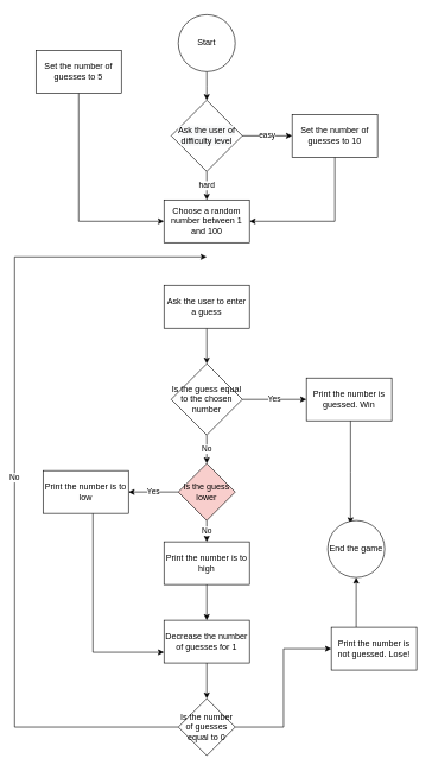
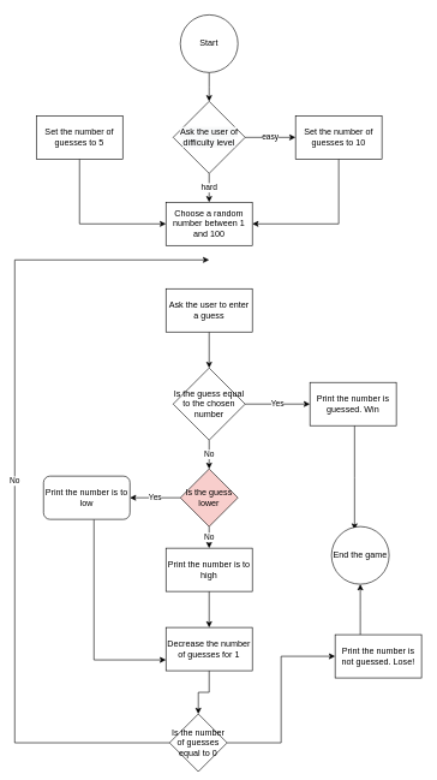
  <mxCell id="0" />
  <mxCell id="1" parent="0" />
  <mxCell id="2" value="" style="edgeStyle=orthogonalEdgeStyle;rounded=0;orthogonalLoop=1;jettySize=auto;html=1;" edge="1" parent="1" source="3"><mxGeometry relative="1" as="geometry"><mxPoint x="290" y="140" as="targetPoint" /></mxGeometry></mxCell>
  <mxCell id="3" value="Start" style="ellipse;whiteSpace=wrap;html=1;aspect=fixed;" vertex="1" parent="1"><mxGeometry x="250" y="20" width="80" height="80" as="geometry" /></mxCell>
  <mxCell id="4" value="hard" style="edgeStyle=orthogonalEdgeStyle;rounded=0;orthogonalLoop=1;jettySize=auto;html=1;" edge="1" parent="1" source="6" target="11"><mxGeometry relative="1" as="geometry" /></mxCell>
  <mxCell id="5" value="easy" style="edgeStyle=orthogonalEdgeStyle;rounded=0;orthogonalLoop=1;jettySize=auto;html=1;" edge="1" parent="1" source="6" target="10"><mxGeometry relative="1" as="geometry" /></mxCell>
  <mxCell id="6" value="&#10;&#10;&lt;span style=&quot;color: rgb(0, 0, 0); font-family: helvetica; font-size: 12px; font-style: normal; font-weight: 400; letter-spacing: normal; text-align: center; text-indent: 0px; text-transform: none; word-spacing: 0px; background-color: rgb(248, 249, 250); display: inline; float: none;&quot;&gt;Ask the user of difficulty level&lt;/span&gt;&#10;&#10;" style="rhombus;whiteSpace=wrap;html=1;" vertex="1" parent="1"><mxGeometry x="240" y="140" width="100" height="100" as="geometry" /></mxCell>
  <mxCell id="7" style="edgeStyle=orthogonalEdgeStyle;rounded=0;orthogonalLoop=1;jettySize=auto;html=1;entryX=0;entryY=0.5;entryDx=0;entryDy=0;" edge="1" parent="1" source="8" target="11"><mxGeometry relative="1" as="geometry"><mxPoint x="120" y="350" as="targetPoint" /><Array as="points"><mxPoint x="110" y="310" /></Array></mxGeometry></mxCell>
- <mxCell id="8" value="Set the number of guesses to 5" style="whiteSpace=wrap;html=1;" vertex="1" parent="1"><mxGeometry x="50" y="70" width="120" height="60" as="geometry" /></mxCell>
+ <mxCell id="8" value="Set the number of guesses to 5" style="whiteSpace=wrap;html=1;" vertex="1" parent="1"><mxGeometry x="50" y="160" width="120" height="60" as="geometry" /></mxCell>
  <mxCell id="9" style="edgeStyle=orthogonalEdgeStyle;rounded=0;orthogonalLoop=1;jettySize=auto;html=1;entryX=1;entryY=0.5;entryDx=0;entryDy=0;" edge="1" parent="1" source="10" target="11"><mxGeometry relative="1" as="geometry"><Array as="points"><mxPoint x="470" y="310" /></Array></mxGeometry></mxCell>
  <mxCell id="10" value="Set the number of guesses to 10" style="whiteSpace=wrap;html=1;" vertex="1" parent="1"><mxGeometry x="410" y="160" width="120" height="60" as="geometry" /></mxCell>
  <mxCell id="11" value="Choose a random number between 1 and 100" style="rounded=0;whiteSpace=wrap;html=1;" vertex="1" parent="1"><mxGeometry x="230" y="280" width="120" height="60" as="geometry" /></mxCell>
  <mxCell id="12" value="" style="edgeStyle=orthogonalEdgeStyle;rounded=0;orthogonalLoop=1;jettySize=auto;html=1;" edge="1" parent="1" source="13" target="16"><mxGeometry relative="1" as="geometry" /></mxCell>
  <mxCell id="13" value="Ask the user to enter a guess" style="whiteSpace=wrap;html=1;rounded=0;" vertex="1" parent="1"><mxGeometry x="230" y="400" width="120" height="60" as="geometry" /></mxCell>
  <mxCell id="14" value="Yes" style="edgeStyle=orthogonalEdgeStyle;rounded=0;orthogonalLoop=1;jettySize=auto;html=1;" edge="1" parent="1" source="16" target="18"><mxGeometry relative="1" as="geometry" /></mxCell>
  <mxCell id="15" value="No" style="edgeStyle=orthogonalEdgeStyle;rounded=0;orthogonalLoop=1;jettySize=auto;html=1;" edge="1" parent="1" source="16" target="21"><mxGeometry relative="1" as="geometry" /></mxCell>
  <mxCell id="16" value="Is the guess equal to the chosen number" style="rhombus;whiteSpace=wrap;html=1;rounded=0;" vertex="1" parent="1"><mxGeometry x="240" y="510" width="100" height="100" as="geometry" /></mxCell>
  <mxCell id="17" style="edgeStyle=elbowEdgeStyle;rounded=0;orthogonalLoop=1;jettySize=auto;html=1;entryX=0.4;entryY=0.053;entryDx=0;entryDy=0;entryPerimeter=0;" edge="1" parent="1" source="18" target="33"><mxGeometry relative="1" as="geometry" /></mxCell>
  <mxCell id="18" value="Print the number is guessed. Win" style="whiteSpace=wrap;html=1;rounded=0;" vertex="1" parent="1"><mxGeometry x="430" y="530" width="120" height="60" as="geometry" /></mxCell>
  <mxCell id="19" value="Yes" style="edgeStyle=orthogonalEdgeStyle;rounded=0;orthogonalLoop=1;jettySize=auto;html=1;" edge="1" parent="1" source="21" target="23"><mxGeometry relative="1" as="geometry" /></mxCell>
  <mxCell id="20" value="No" style="edgeStyle=orthogonalEdgeStyle;rounded=0;orthogonalLoop=1;jettySize=auto;html=1;" edge="1" parent="1" source="21" target="25"><mxGeometry relative="1" as="geometry" /></mxCell>
  <mxCell id="21" value="Is the guess lower" style="rhombus;whiteSpace=wrap;html=1;rounded=0;fillColor=#f8cecc;" vertex="1" parent="1"><mxGeometry x="250" y="650" width="80" height="80" as="geometry" /></mxCell>
  <mxCell id="22" style="edgeStyle=orthogonalEdgeStyle;rounded=0;orthogonalLoop=1;jettySize=auto;html=1;entryX=0;entryY=0.75;entryDx=0;entryDy=0;" edge="1" parent="1" source="23" target="27"><mxGeometry relative="1" as="geometry"><Array as="points"><mxPoint x="130" y="915" /></Array></mxGeometry></mxCell>
- <mxCell id="23" value="Print the number is to low" style="whiteSpace=wrap;html=1;rounded=0;" vertex="1" parent="1"><mxGeometry x="60" y="660" width="120" height="60" as="geometry" /></mxCell>
+ <mxCell id="23" value="Print the number is to low" style="whiteSpace=wrap;html=1;rounded=1;" vertex="1" parent="1"><mxGeometry x="60" y="660" width="120" height="60" as="geometry" /></mxCell>
  <mxCell id="24" value="" style="edgeStyle=orthogonalEdgeStyle;rounded=0;orthogonalLoop=1;jettySize=auto;html=1;" edge="1" parent="1" source="25" target="27"><mxGeometry relative="1" as="geometry" /></mxCell>
  <mxCell id="25" value="Print the number is to high" style="whiteSpace=wrap;html=1;rounded=0;" vertex="1" parent="1"><mxGeometry x="230" y="760" width="120" height="60" as="geometry" /></mxCell>
  <mxCell id="26" value="" style="edgeStyle=orthogonalEdgeStyle;rounded=0;orthogonalLoop=1;jettySize=auto;html=1;" edge="1" parent="1" source="27" target="30"><mxGeometry relative="1" as="geometry" /></mxCell>
  <mxCell id="27" value="Decrease the number of guesses for 1" style="whiteSpace=wrap;html=1;rounded=0;" vertex="1" parent="1"><mxGeometry x="230" y="870" width="120" height="60" as="geometry" /></mxCell>
  <mxCell id="28" value="No" style="edgeStyle=elbowEdgeStyle;rounded=0;orthogonalLoop=1;jettySize=auto;html=1;" edge="1" parent="1" source="30"><mxGeometry relative="1" as="geometry"><mxPoint x="290" y="360" as="targetPoint" /><Array as="points"><mxPoint x="20" y="680" /></Array></mxGeometry></mxCell>
  <mxCell id="29" value="" style="edgeStyle=elbowEdgeStyle;rounded=0;orthogonalLoop=1;jettySize=auto;html=1;" edge="1" parent="1" source="30" target="32"><mxGeometry relative="1" as="geometry" /></mxCell>
- <mxCell id="30" value="Is the number of guesses equal to 0" style="rhombus;whiteSpace=wrap;html=1;rounded=0;" vertex="1" parent="1"><mxGeometry x="250" y="980" width="80" height="80" as="geometry" /></mxCell>
+ <mxCell id="30" value="Is the number of guesses equal to 0" style="rhombus;whiteSpace=wrap;html=1;rounded=0;" vertex="1" parent="1"><mxGeometry x="235" y="990" width="80" height="80" as="geometry" /></mxCell>
  <mxCell id="31" style="edgeStyle=elbowEdgeStyle;rounded=0;orthogonalLoop=1;jettySize=auto;html=1;entryX=0.5;entryY=1;entryDx=0;entryDy=0;" edge="1" parent="1" source="32" target="33"><mxGeometry relative="1" as="geometry" /></mxCell>
  <mxCell id="32" value="Print the number is not guessed. Lose!" style="whiteSpace=wrap;html=1;rounded=0;" vertex="1" parent="1"><mxGeometry x="465" y="880" width="120" height="60" as="geometry" /></mxCell>
  <mxCell id="33" value="End the game" style="ellipse;whiteSpace=wrap;html=1;aspect=fixed;" vertex="1" parent="1"><mxGeometry x="460" y="730" width="80" height="80" as="geometry" /></mxCell>
